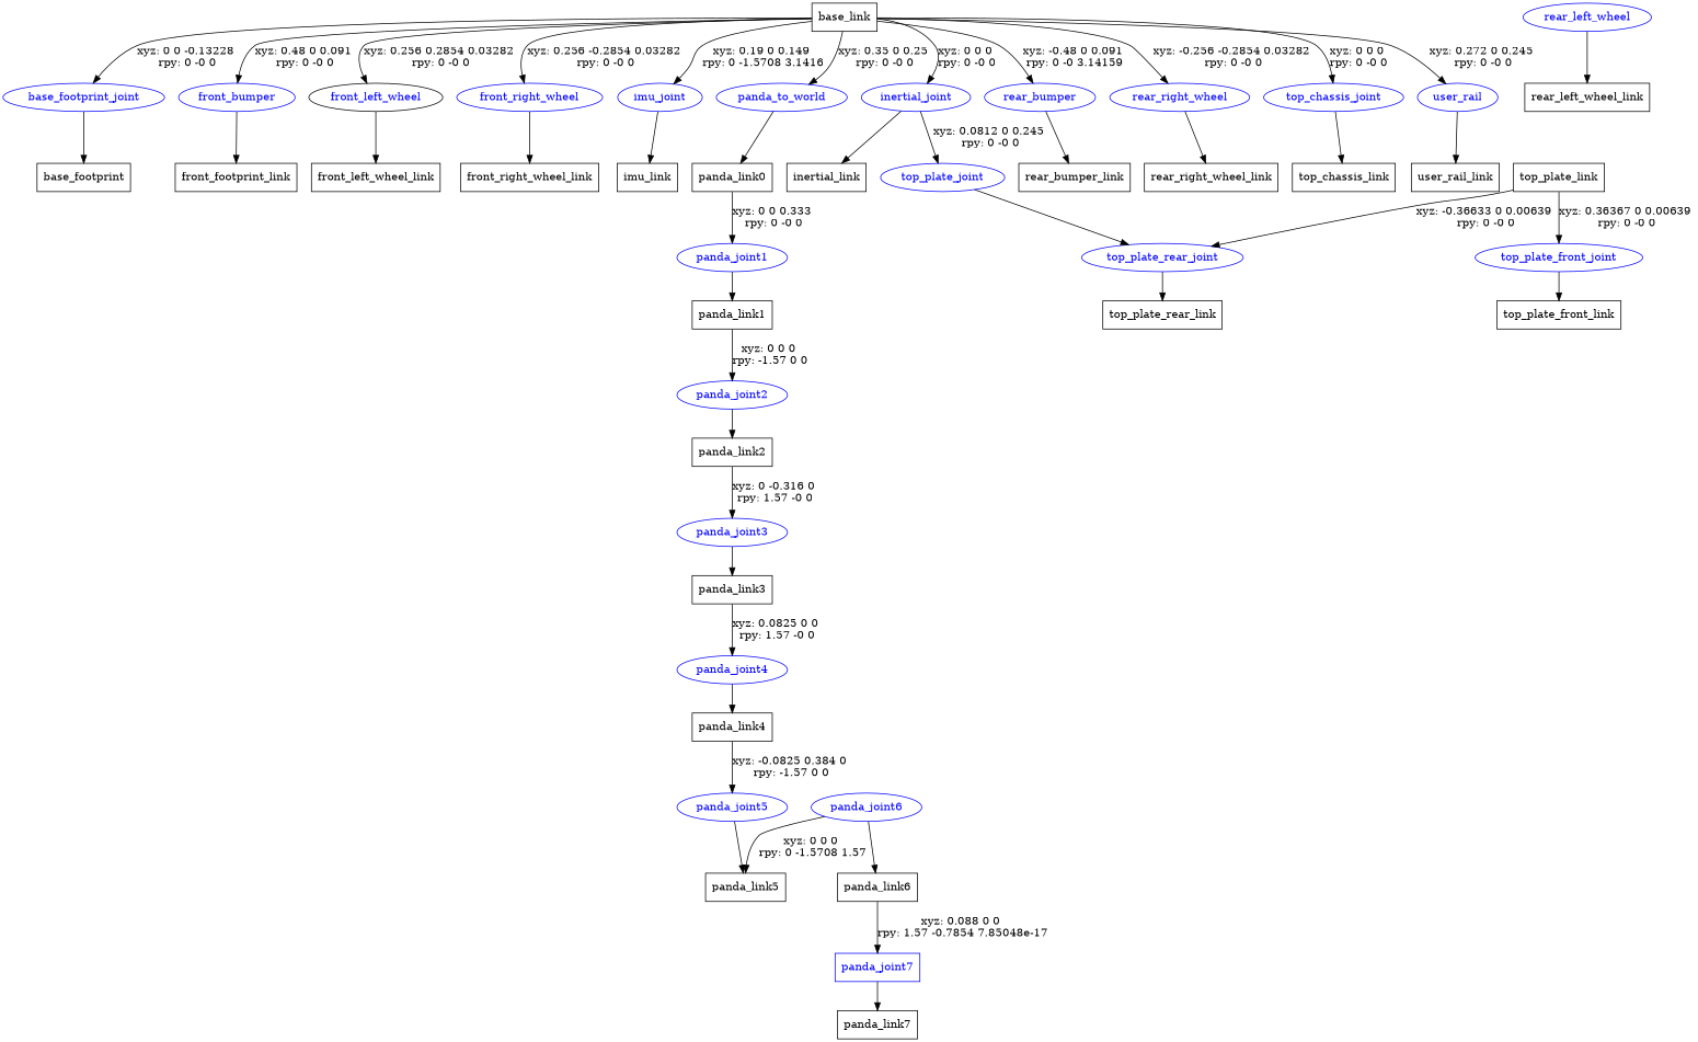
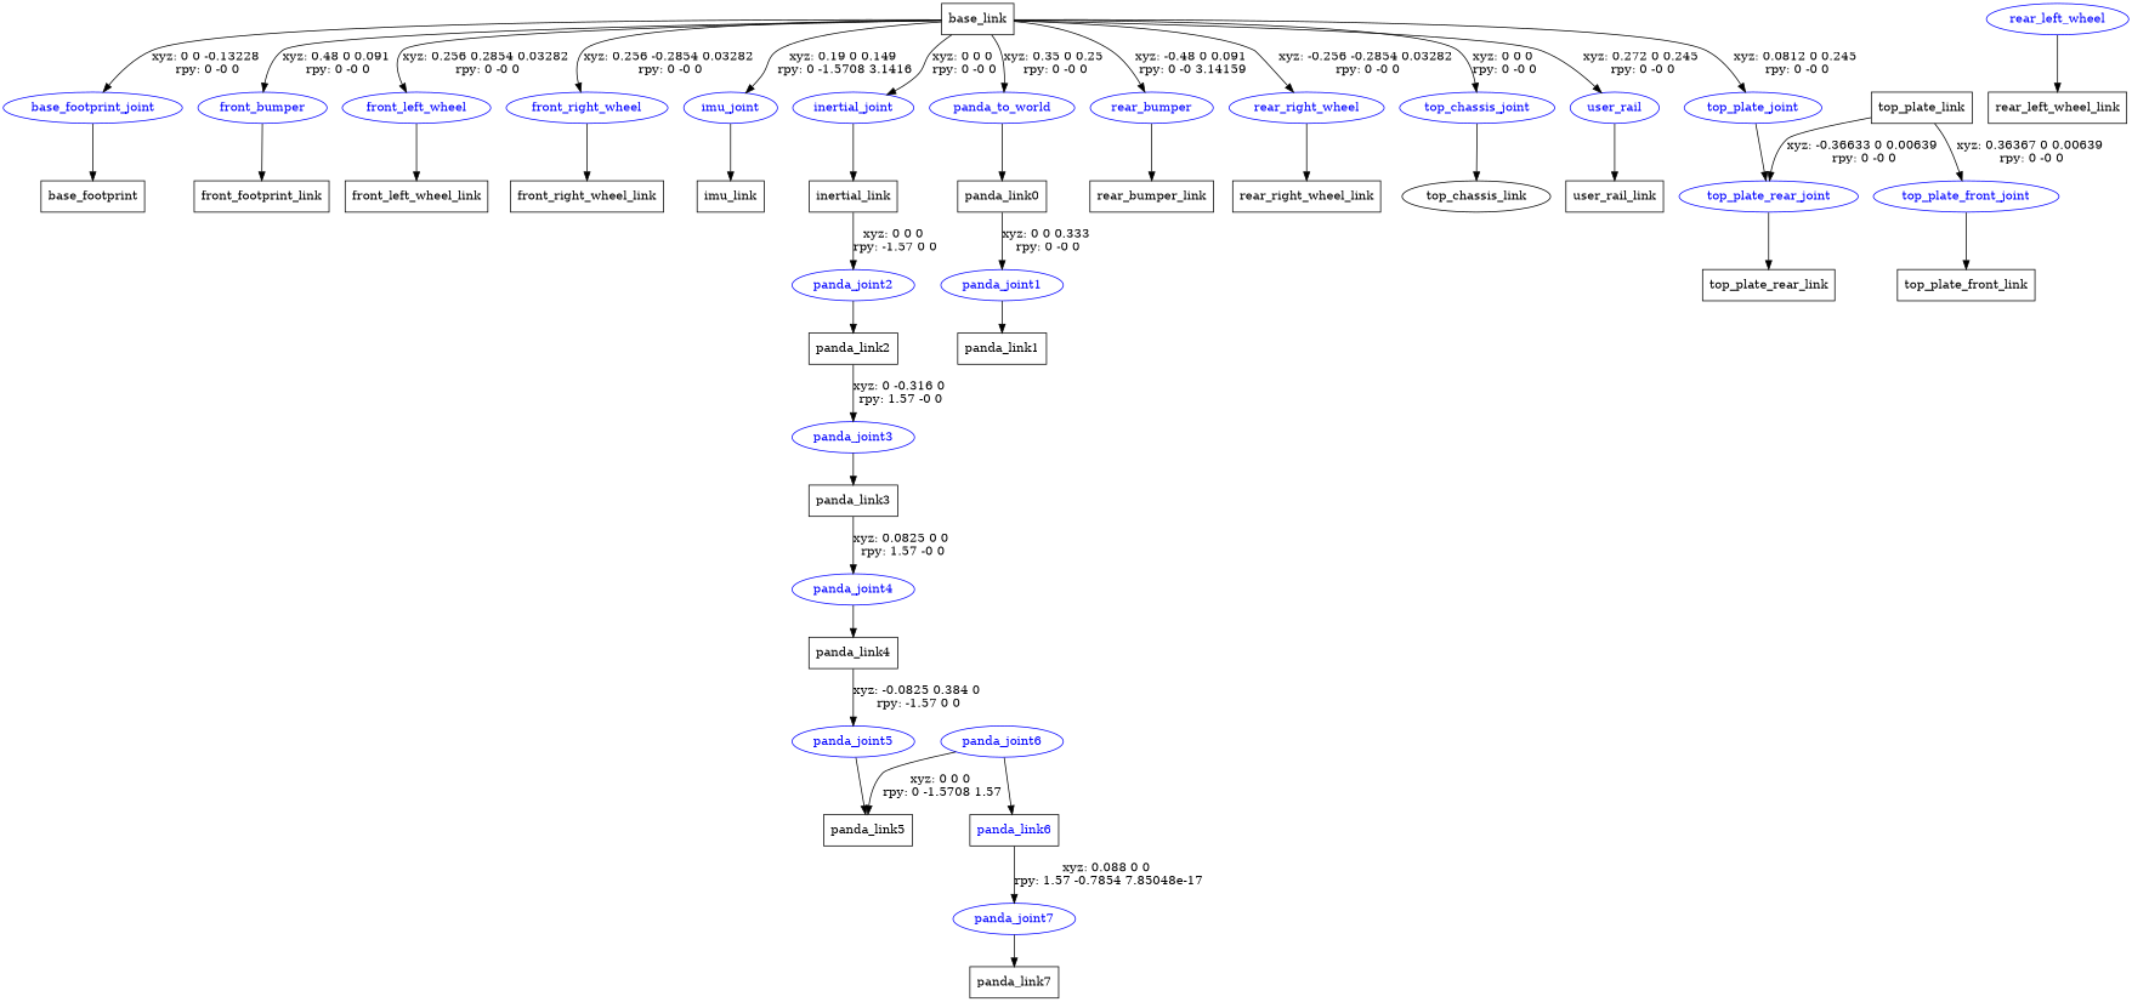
  digraph {
    node [shape=box]
    n1 [label=base_link]
    base_footprint_joint [color=blue fontcolor=blue shape=ellipse]
    front_bumper [color=blue fontcolor=blue shape=ellipse]
-   front_left_wheel [color=black fontcolor=blue shape=ellipse]
+   front_left_wheel [color=blue fontcolor=blue shape=ellipse]
    front_right_wheel [color=blue fontcolor=blue shape=ellipse]
    imu_joint [color=blue fontcolor=blue shape=ellipse]
    inertial_joint [color=blue fontcolor=blue shape=ellipse]
    panda_to_world [color=blue fontcolor=blue shape=ellipse]
    rear_bumper [color=blue fontcolor=blue shape=ellipse]
    rear_right_wheel [color=blue fontcolor=blue shape=ellipse]
    top_chassis_joint [color=blue fontcolor=blue shape=ellipse]
    top_plate_joint [color=blue fontcolor=blue shape=ellipse]
    user_rail [color=blue fontcolor=blue shape=ellipse]
    n14 [label=base_footprint]
    n15 [label=front_footprint_link]
    n16 [label=front_left_wheel_link]
    n17 [label=front_right_wheel_link]
    n18 [label=imu_link]
    n19 [label=inertial_link]
    n20 [label=panda_link0]
    n21 [label=rear_bumper_link]
    rear_left_wheel [color=blue fontcolor=blue shape=ellipse]
    n23 [label=rear_left_wheel_link]
    n24 [label=rear_right_wheel_link]
-   n25 [label=top_chassis_link]
+   n25 [label=top_chassis_link shape=ellipse]
    top_plate_rear_joint [color=blue fontcolor=blue shape=ellipse]
    n27 [label=user_rail_link]
    panda_joint1 [color=blue fontcolor=blue shape=ellipse]
    n29 [label=panda_link1]
    panda_joint2 [color=blue fontcolor=blue shape=ellipse]
    n31 [label=panda_link2]
    panda_joint3 [color=blue fontcolor=blue shape=ellipse]
    n33 [label=panda_link3]
    panda_joint4 [color=blue fontcolor=blue shape=ellipse]
    n35 [label=panda_link4]
    panda_joint5 [color=blue fontcolor=blue shape=ellipse]
    n37 [label=panda_link5]
    panda_joint6 [color=blue fontcolor=blue shape=ellipse]
-   n39 [label=panda_link6]
-   panda_joint7 [color=blue fontcolor=blue]
+   n39 [label=panda_link6 fontcolor=blue]
+   panda_joint7 [color=blue fontcolor=blue shape=ellipse]
    n41 [label=panda_link7]
    n42 [label=top_plate_link]
    top_plate_front_joint [color=blue fontcolor=blue shape=ellipse]
    n44 [label=top_plate_front_link]
    n45 [label=top_plate_rear_link]
    n1 -> base_footprint_joint [label="xyz: 0 0 -0.13228 \nrpy: 0 -0 0"]
    n1 -> front_bumper [label="xyz: 0.48 0 0.091 \nrpy: 0 -0 0"]
    n1 -> front_left_wheel [label="xyz: 0.256 0.2854 0.03282 \nrpy: 0 -0 0"]
    n1 -> front_right_wheel [label="xyz: 0.256 -0.2854 0.03282 \nrpy: 0 -0 0"]
    n1 -> imu_joint [label="xyz: 0.19 0 0.149 \nrpy: 0 -1.5708 3.1416"]
    n1 -> inertial_joint [label="xyz: 0 0 0 \nrpy: 0 -0 0"]
    n1 -> panda_to_world [label="xyz: 0.35 0 0.25 \nrpy: 0 -0 0"]
    n1 -> rear_bumper [label="xyz: -0.48 0 0.091 \nrpy: 0 -0 3.14159"]
    n1 -> rear_right_wheel [label="xyz: -0.256 -0.2854 0.03282 \nrpy: 0 -0 0"]
    n1 -> top_chassis_joint [label="xyz: 0 0 0 \nrpy: 0 -0 0"]
-   inertial_joint -> top_plate_joint [label="xyz: 0.0812 0 0.245 \nrpy: 0 -0 0"]
+   n1 -> top_plate_joint [label="xyz: 0.0812 0 0.245 \nrpy: 0 -0 0"]
    n1 -> user_rail [label="xyz: 0.272 0 0.245 \nrpy: 0 -0 0"]
    base_footprint_joint -> n14
    front_bumper -> n15
    front_left_wheel -> n16
    front_right_wheel -> n17
    imu_joint -> n18
    inertial_joint -> n19
    panda_to_world -> n20
    rear_bumper -> n21
    rear_right_wheel -> n24
    top_chassis_joint -> n25
    top_plate_joint -> top_plate_rear_joint
    user_rail -> n27
    n20 -> panda_joint1 [label="xyz: 0 0 0.333 \nrpy: 0 -0 0"]
    rear_left_wheel -> n23
    top_plate_rear_joint -> n45
    panda_joint1 -> n29
-   n29 -> panda_joint2 [label="xyz: 0 0 0 \nrpy: -1.57 0 0"]
+   n19 -> panda_joint2 [label="xyz: 0 0 0 \nrpy: -1.57 0 0"]
    panda_joint2 -> n31
    n31 -> panda_joint3 [label="xyz: 0 -0.316 0 \nrpy: 1.57 -0 0"]
    panda_joint3 -> n33
    n33 -> panda_joint4 [label="xyz: 0.0825 0 0 \nrpy: 1.57 -0 0"]
    panda_joint4 -> n35
    n35 -> panda_joint5 [label="xyz: -0.0825 0.384 0 \nrpy: -1.57 0 0"]
    panda_joint5 -> n37
    panda_joint6 -> n37 [label="xyz: 0 0 0 \nrpy: 0 -1.5708 1.57"]
    panda_joint6 -> n39
    n39 -> panda_joint7 [label="xyz: 0.088 0 0 \nrpy: 1.57 -0.7854 7.85048e-17"]
    panda_joint7 -> n41
    n42 -> top_plate_rear_joint [label="xyz: -0.36633 0 0.00639 \nrpy: 0 -0 0"]
    n42 -> top_plate_front_joint [label="xyz: 0.36367 0 0.00639 \nrpy: 0 -0 0"]
    top_plate_front_joint -> n44
  }
